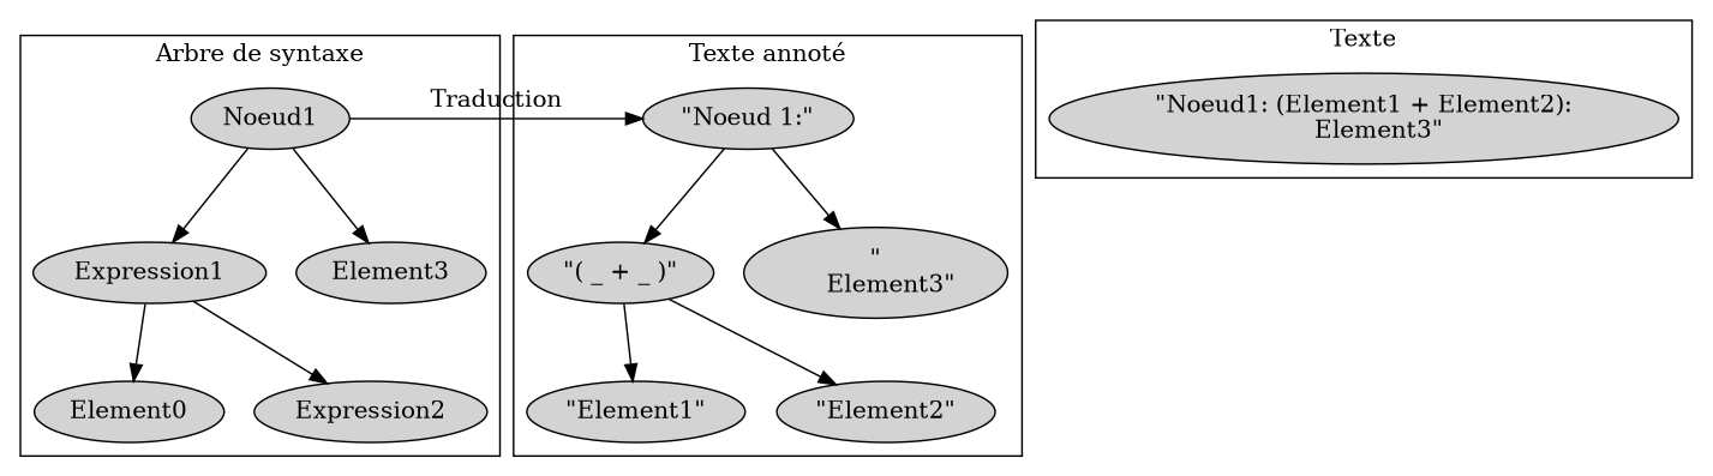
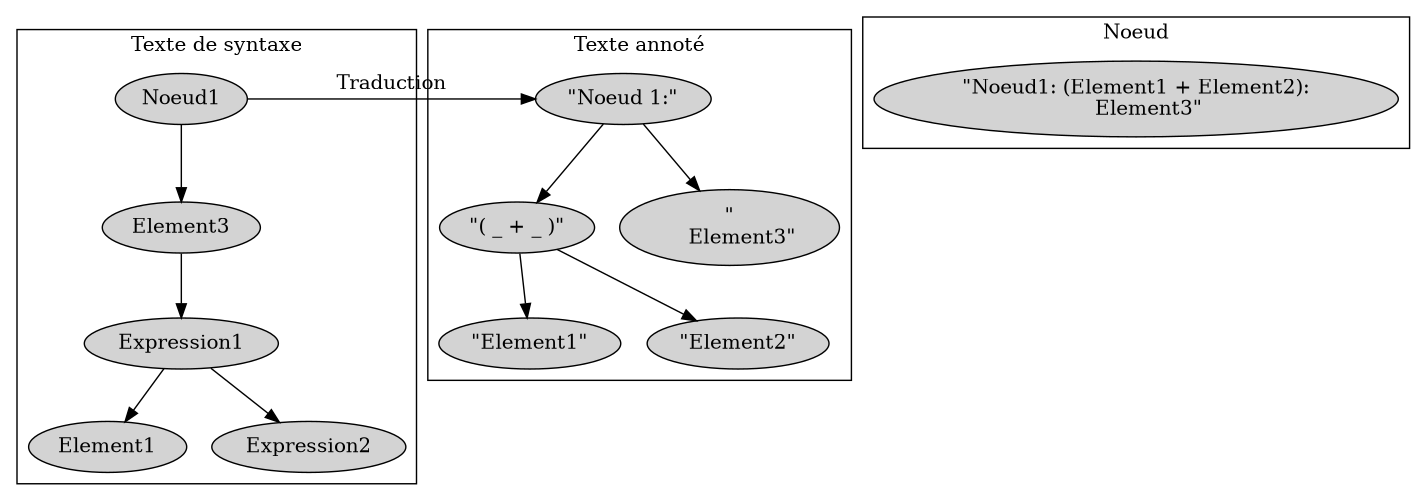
  digraph {
    compound=true
    rankdir=TB
    node [style=filled]
    Noeud1
    Expression1
-   Element1 [label=Element0]
+   Element1
    n4 [label=Expression2]
    Element3
    n6 [label="\"Noeud 1:\""]
    n7 [label="\"( _ + _ )\""]
    n8 [label="\"Element1\""]
    n9 [label="\"Element2\""]
    n10 [label="\"\n    Element3\""]
    n11 [label="\"Noeud1: (Element1 + Element2):\n    Element3\""]
    subgraph cluster_1 {
-     label="Arbre de syntaxe"
+     label="Texte de syntaxe"
      Noeud1
      Expression1
      Element1
      n4
      Element3
    }
    subgraph cluster_2 {
      label="Texte annoté"
      n6
      n7
      n8
      n9
      n10
    }
    subgraph cluster_3 {
-     label=Texte
+     label=Noeud
      n11
    }
-   Noeud1 -> Expression1
+   Element3 -> Expression1
    Noeud1 -> Element3
    Noeud1 -> n6 [constraint=false label=Traduction]
    Expression1 -> Element1
    Expression1 -> n4
    n6 -> n7
    n6 -> n10
    n7 -> n8
    n7 -> n9
  }
